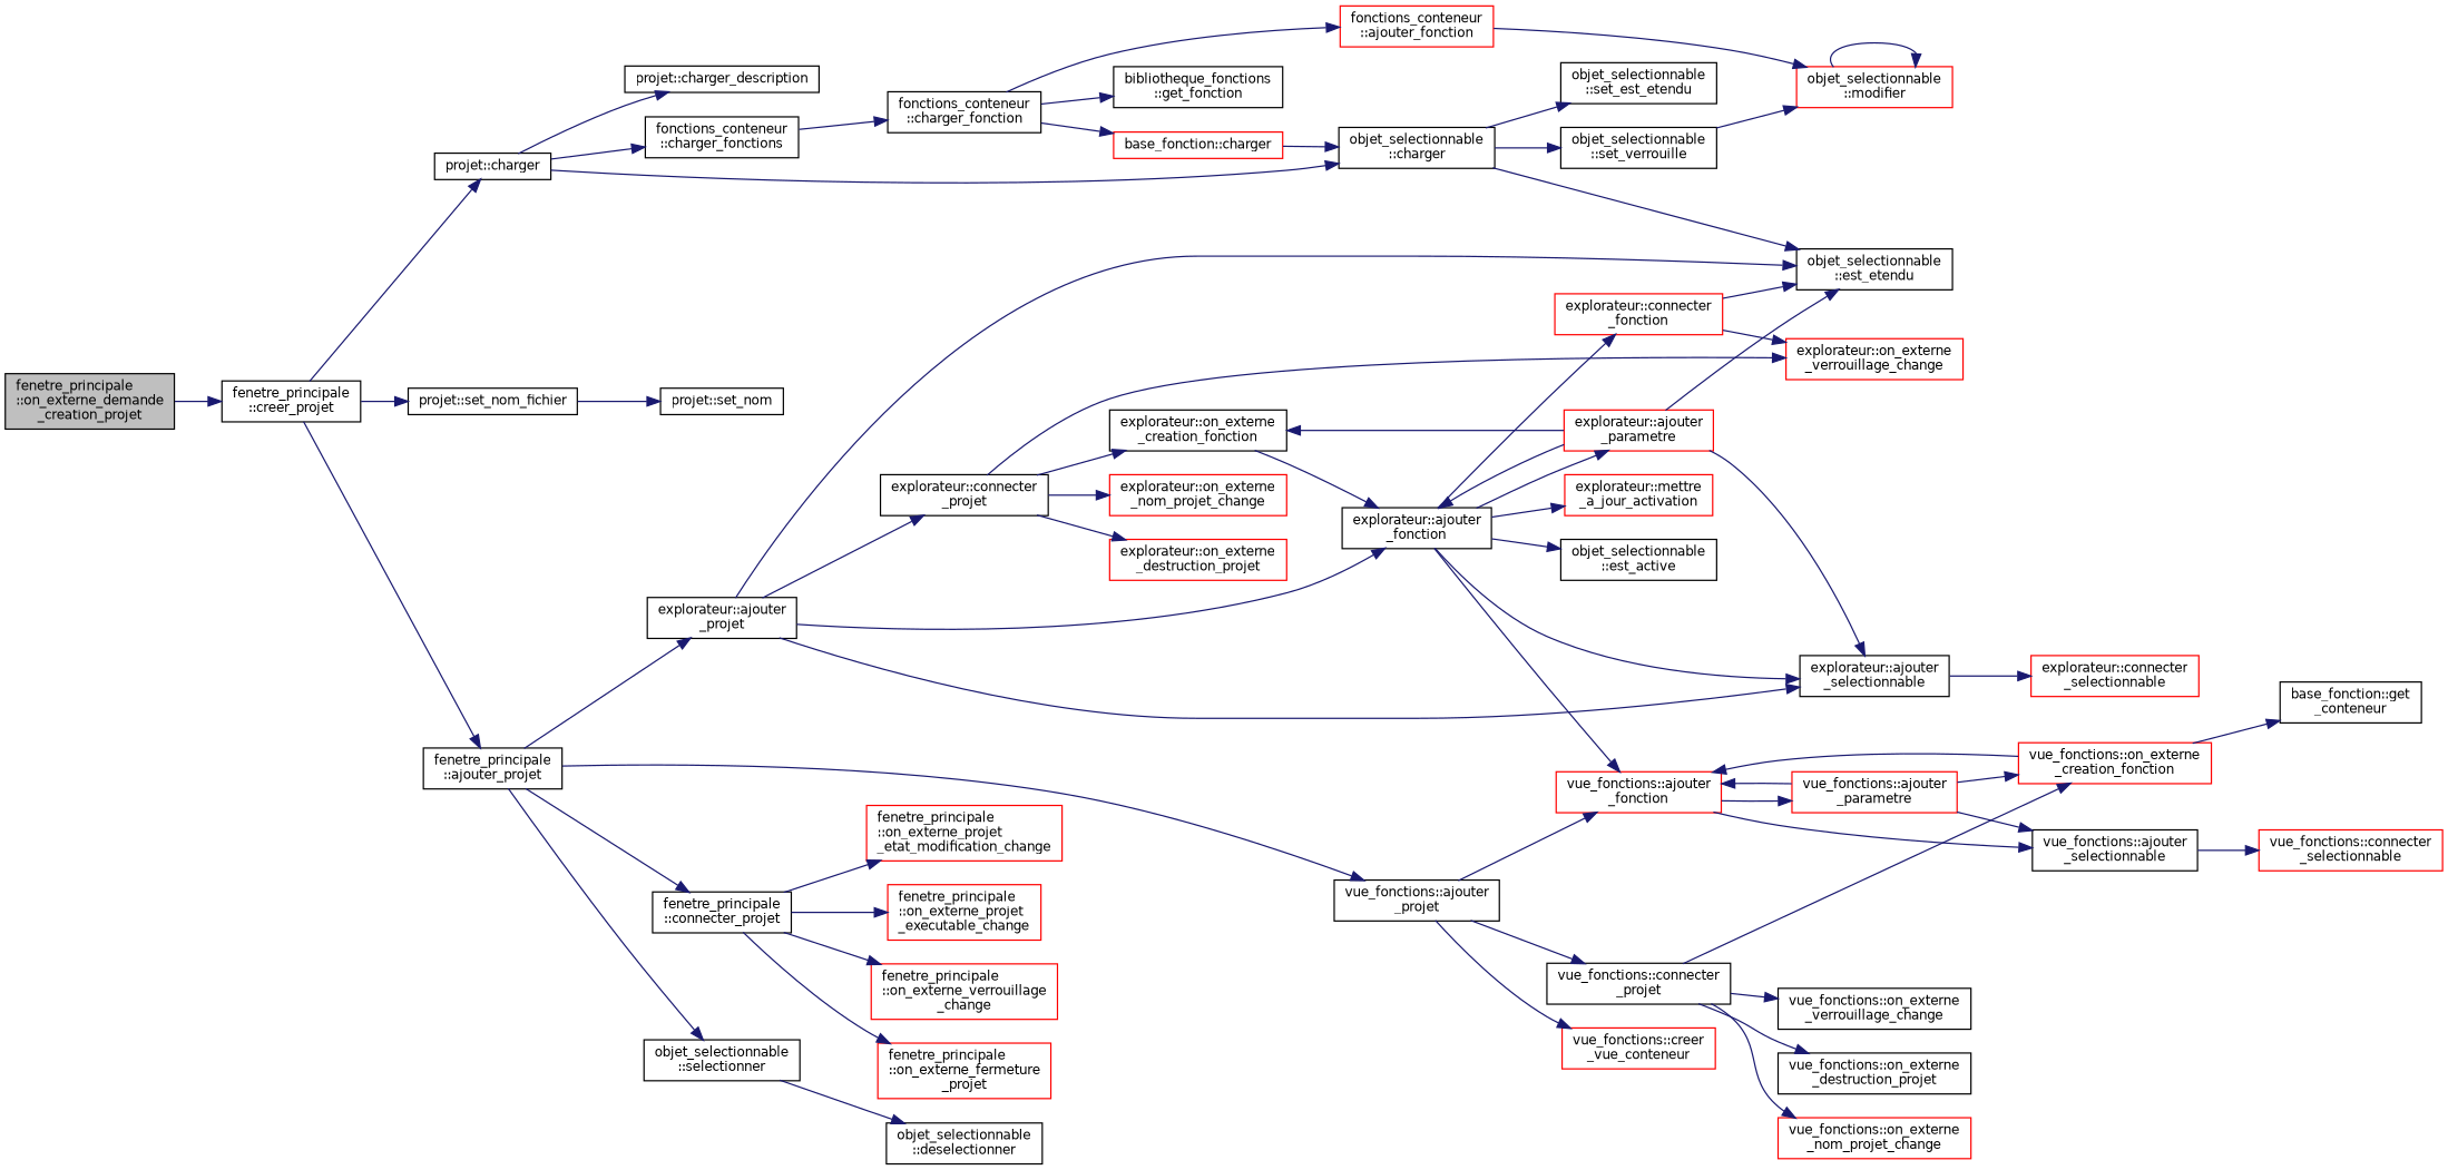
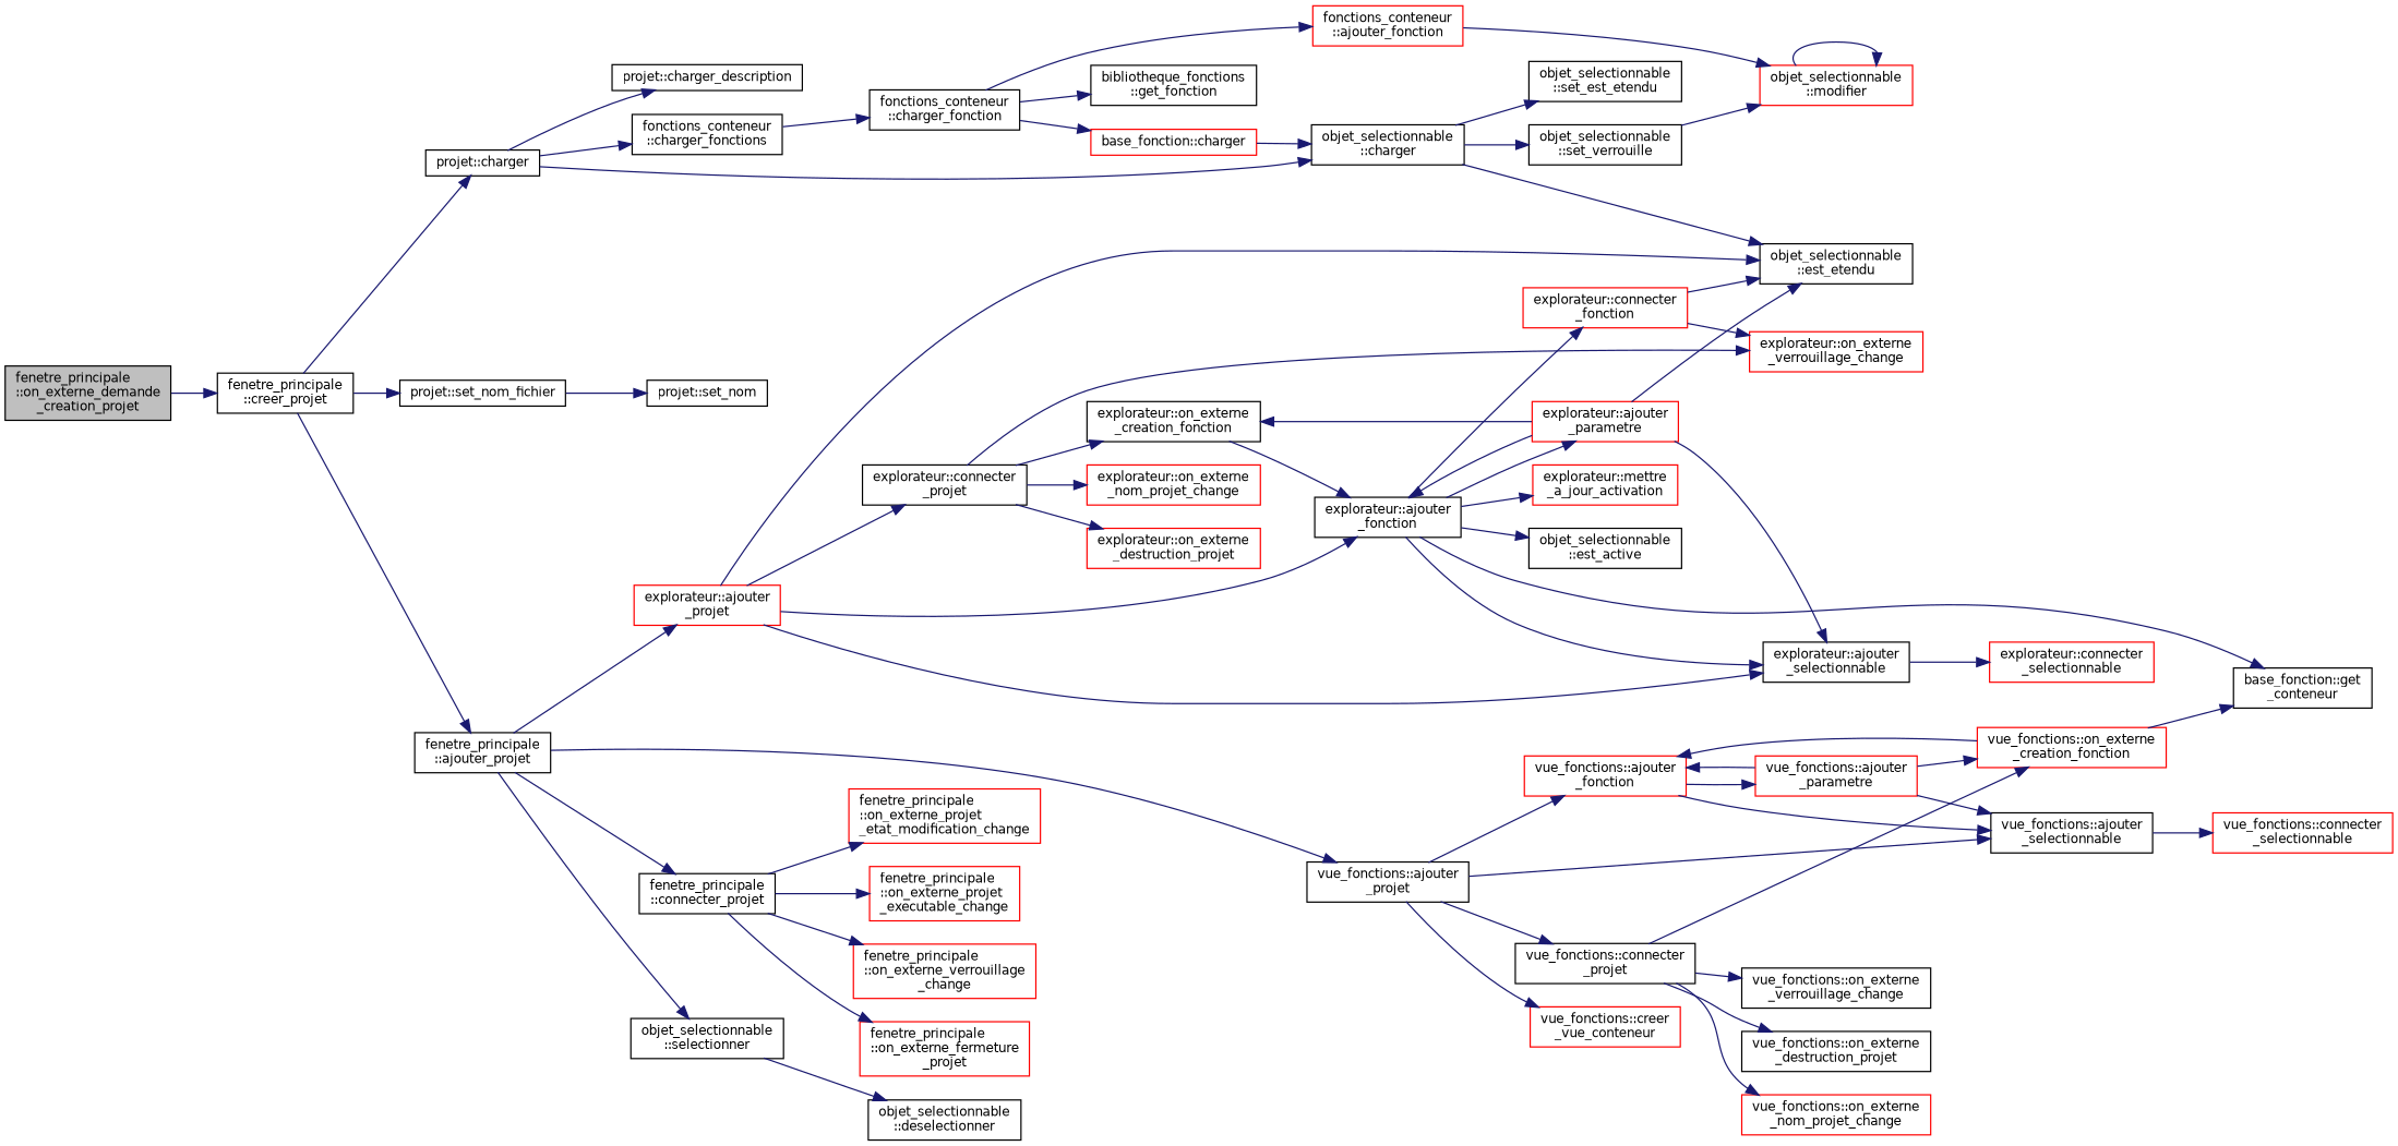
  digraph {
    rankdir=LR
    node [color=black fillcolor=white fontname=Helvetica fontsize=10 shape=record style=filled]
    edge [color=midnightblue fontname=Helvetica fontsize=10 labelfontname=Helvetica labelfontsize=10 style=solid]
    n1 [fillcolor=grey75 fontcolor=black height=0.2 label="fenetre_principale\l::on_externe_demande\l_creation_projet" width=0.4]
    n2 [height=0.2 label="fenetre_principale\l::creer_projet" width=0.4]
    n3 [height=0.2 label="projet::charger" width=0.4]
    n4 [height=0.2 label="projet::set_nom_fichier" width=0.4]
    n5 [height=0.2 label="fenetre_principale\l::ajouter_projet" width=0.4]
    n6 [height=0.2 label="projet::charger_description" width=0.4]
    n7 [height=0.2 label="objet_selectionnable\l::charger" width=0.4]
    n8 [height=0.2 label="fonctions_conteneur\l::charger_fonctions" width=0.4]
    n9 [height=0.2 label="projet::set_nom" width=0.4]
-   n10 [height=0.2 label="explorateur::ajouter\l_projet" width=0.4]
+   n10 [color=red height=0.2 label="explorateur::ajouter\l_projet" width=0.4]
    n11 [height=0.2 label="vue_fonctions::ajouter\l_projet" width=0.4]
    n12 [height=0.2 label="fenetre_principale\l::connecter_projet" width=0.4]
    n13 [height=0.2 label="objet_selectionnable\l::selectionner" width=0.4]
    n14 [height=0.2 label="objet_selectionnable\l::est_etendu" width=0.4]
    n15 [height=0.2 label="objet_selectionnable\l::set_est_etendu" width=0.4]
    n16 [height=0.2 label="objet_selectionnable\l::set_verrouille" width=0.4]
    n17 [height=0.2 label="fonctions_conteneur\l::charger_fonction" width=0.4]
    n18 [color=red height=0.2 label="objet_selectionnable\l::modifier" width=0.4]
    n19 [height=0.2 label="bibliotheque_fonctions\l::get_fonction" width=0.4]
    n20 [color=red height=0.2 label="base_fonction::charger" width=0.4]
    n21 [color=red height=0.2 label="fonctions_conteneur\l::ajouter_fonction" width=0.4]
    n22 [height=0.2 label="explorateur::ajouter\l_selectionnable" width=0.4]
    n23 [height=0.2 label="explorateur::connecter\l_projet" width=0.4]
    n24 [height=0.2 label="explorateur::ajouter\l_fonction" width=0.4]
    n25 [height=0.2 label="vue_fonctions::ajouter\l_selectionnable" width=0.4]
    n26 [height=0.2 label="vue_fonctions::connecter\l_projet" width=0.4]
    n27 [color=red height=0.2 label="vue_fonctions::ajouter\l_fonction" width=0.4]
    n28 [color=red height=0.2 label="vue_fonctions::creer\l_vue_conteneur" width=0.4]
    n29 [color=red height=0.2 label="fenetre_principale\l::on_externe_projet\l_etat_modification_change" width=0.4]
    n30 [color=red height=0.2 label="fenetre_principale\l::on_externe_projet\l_executable_change" width=0.4]
    n31 [color=red height=0.2 label="fenetre_principale\l::on_externe_verrouillage\l_change" width=0.4]
    n32 [color=red height=0.2 label="fenetre_principale\l::on_externe_fermeture\l_projet" width=0.4]
    n33 [height=0.2 label="objet_selectionnable\l::deselectionner" width=0.4]
    n34 [color=red height=0.2 label="explorateur::connecter\l_selectionnable" width=0.4]
    n35 [height=0.2 label="explorateur::on_externe\l_creation_fonction" width=0.4]
    n36 [color=red height=0.2 label="explorateur::on_externe\l_verrouillage_change" width=0.4]
    n37 [color=red height=0.2 label="explorateur::on_externe\l_nom_projet_change" width=0.4]
    n38 [color=red height=0.2 label="explorateur::on_externe\l_destruction_projet" width=0.4]
    n39 [height=0.2 label="base_fonction::get\l_conteneur" width=0.4]
    n40 [color=red height=0.2 label="explorateur::ajouter\l_parametre" width=0.4]
    n41 [color=red height=0.2 label="explorateur::mettre\l_a_jour_activation" width=0.4]
    n42 [height=0.2 label="objet_selectionnable\l::est_active" width=0.4]
    n43 [color=red height=0.2 label="explorateur::connecter\l_fonction" width=0.4]
    n44 [color=red height=0.2 label="vue_fonctions::connecter\l_selectionnable" width=0.4]
    n45 [color=red height=0.2 label="vue_fonctions::on_externe\l_creation_fonction" width=0.4]
    n46 [color=red height=0.2 label="vue_fonctions::on_externe\l_nom_projet_change" width=0.4]
    n47 [height=0.2 label="vue_fonctions::on_externe\l_verrouillage_change" width=0.4]
    n48 [height=0.2 label="vue_fonctions::on_externe\l_destruction_projet" width=0.4]
    n49 [color=red height=0.2 label="vue_fonctions::ajouter\l_parametre" width=0.4]
    n1 -> n2
    n2 -> n3
    n2 -> n4
    n2 -> n5
    n3 -> n6
    n3 -> n7
    n3 -> n8
    n4 -> n9
    n5 -> n10
    n5 -> n11
    n5 -> n12
    n5 -> n13
    n7 -> n14
    n7 -> n15
    n7 -> n16
    n8 -> n17
    n10 -> n14
    n10 -> n22
    n10 -> n23
    n10 -> n24
+   n11 -> n25
    n11 -> n26
    n11 -> n27
    n11 -> n28
    n12 -> n29
    n12 -> n30
    n12 -> n31
    n12 -> n32
    n13 -> n33
    n16 -> n18
    n17 -> n19
    n17 -> n20
    n17 -> n21
    n18 -> n18
    n20 -> n7
    n21 -> n18
    n22 -> n34
    n23 -> n35
    n23 -> n36
    n23 -> n37
    n23 -> n38
    n24 -> n22
-   n24 -> n27
+   n24 -> n39
    n24 -> n40
    n24 -> n41
    n24 -> n42
    n24 -> n43
    n25 -> n44
    n26 -> n45
    n26 -> n46
    n26 -> n47
    n26 -> n48
    n27 -> n25
    n27 -> n49
    n35 -> n24
    n40 -> n14
    n40 -> n22
    n40 -> n24
    n40 -> n35
    n43 -> n14
    n43 -> n36
    n45 -> n27
    n45 -> n39
    n49 -> n25
    n49 -> n27
    n49 -> n45
  }
